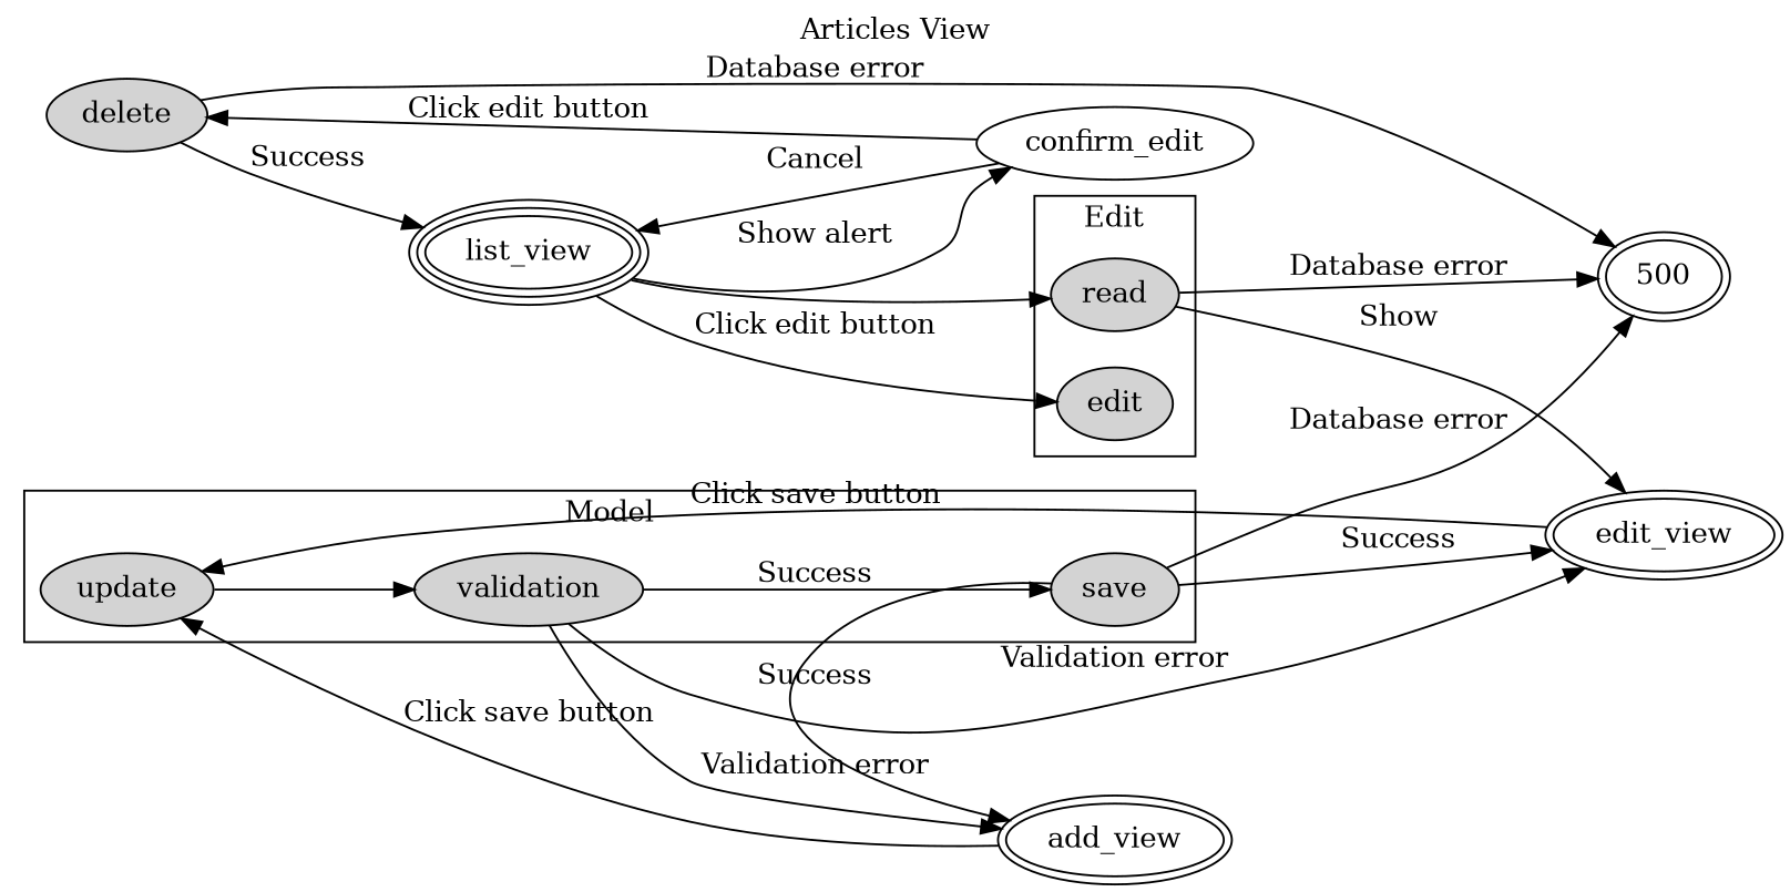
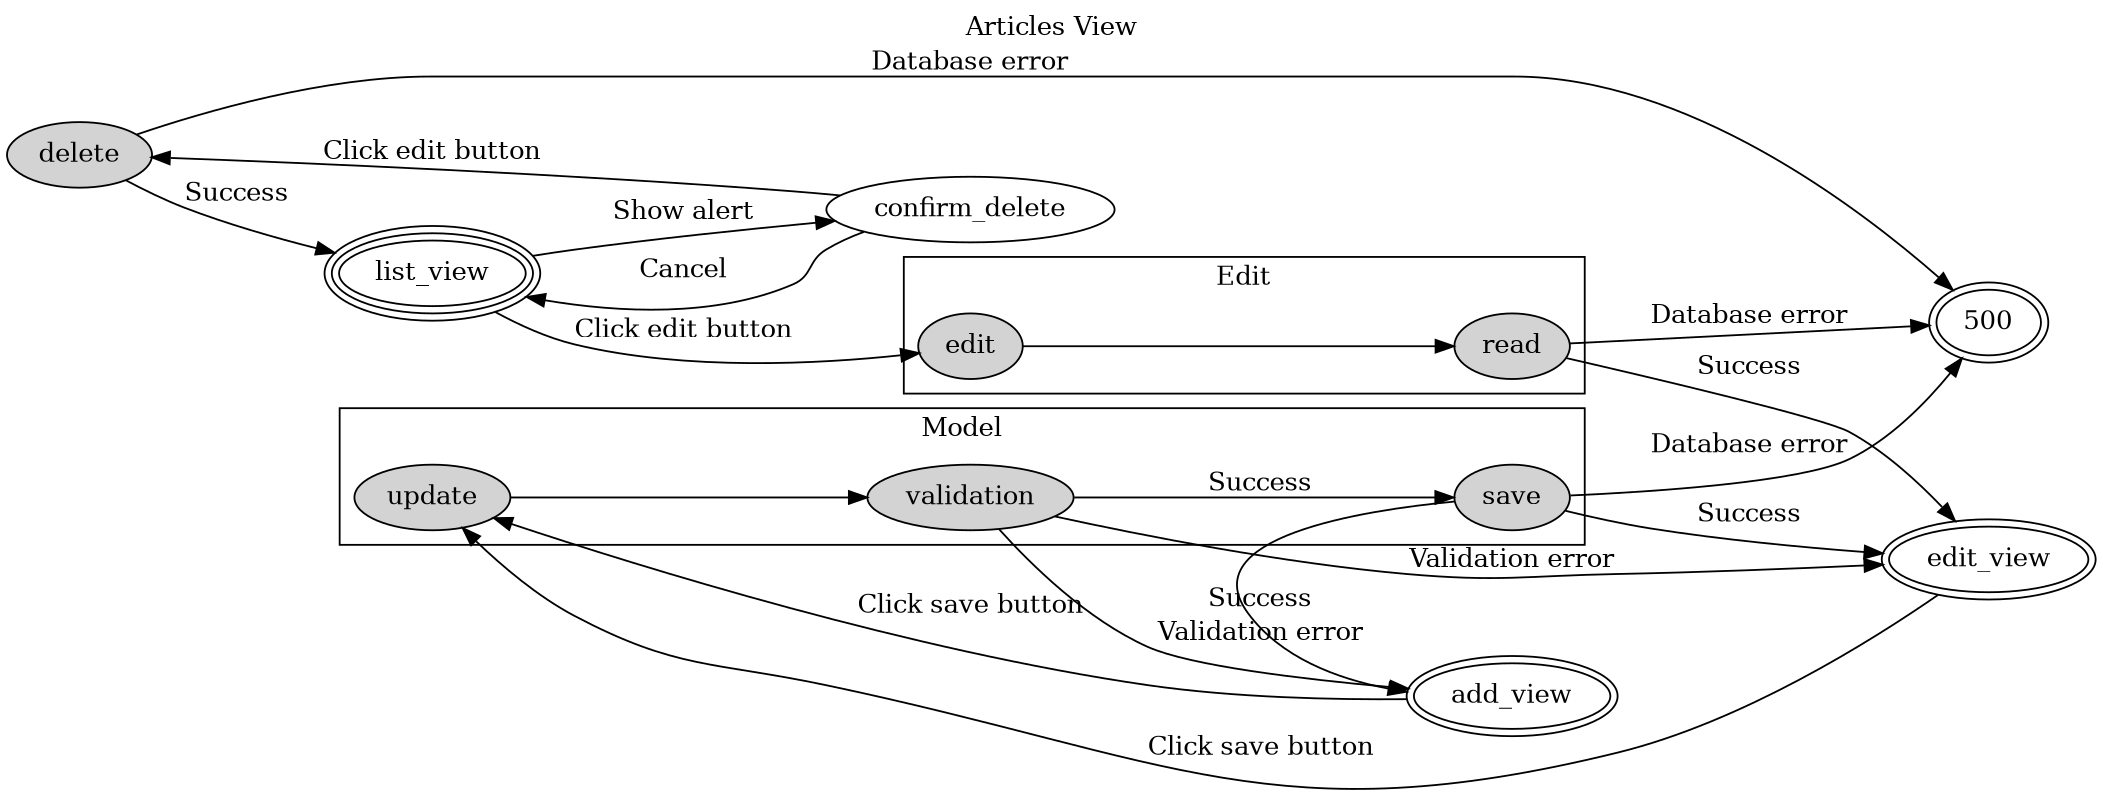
  digraph {
    label="Articles View"
    labelloc=t
    rankdir=LR
    node [style=filled]
    edit
    read
    validation
    save
    update
    edit_view [peripheries=2 style=""]
    500 [peripheries=2 style=""]
    add_view [peripheries=2 style=""]
    list_view [peripheries=3 style=""]
-   confirm_delete [label=confirm_edit style=""]
+   confirm_delete [style=""]
    delete
    subgraph cluster_1 {
      label=Edit
      edit
      read
    }
    subgraph cluster_2 {
      label=Model
      validation
      save
      update
    }
-   list_view -> read
-   read -> edit_view [label=Show]
+   edit -> read
+   read -> edit_view [label=Success]
    read -> 500 [label="Database error"]
    validation -> save [label=Success]
    validation -> edit_view [label="Validation error"]
    validation -> add_view [label="Validation error"]
    save -> edit_view [label=Success]
    save -> 500 [label="Database error"]
    save -> add_view [label=Success]
    update -> validation
    edit_view -> update [label="Click save button"]
    add_view -> update [label="Click save button"]
    list_view -> edit [label="Click edit button"]
    list_view -> confirm_delete [label="Show alert"]
    confirm_delete -> list_view [label=Cancel]
    confirm_delete -> delete [label="Click edit button"]
    delete -> 500 [label="Database error"]
    delete -> list_view [label=Success]
  }
